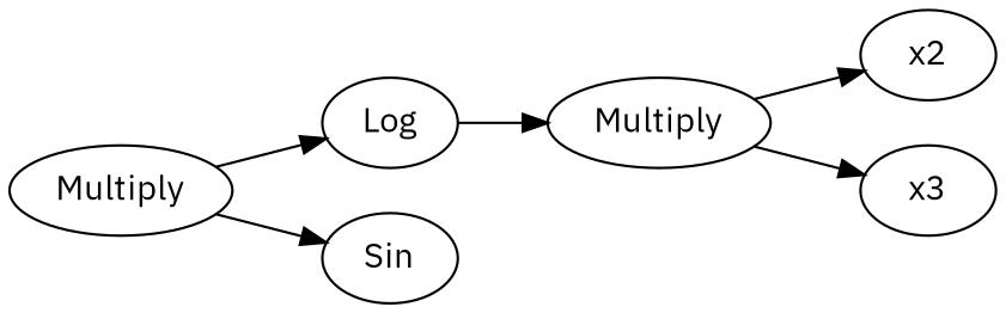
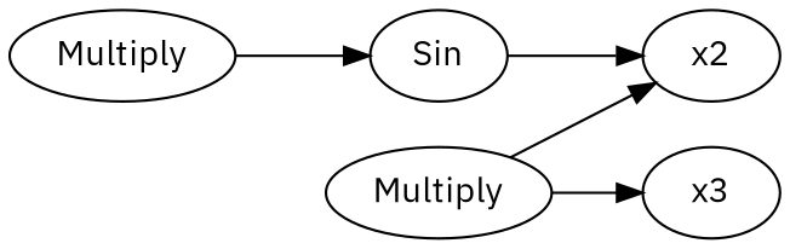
  digraph {
    fontname="IBM Plex Sans"
    rankdir=LR
    node [fontname="IBM Plex Sans"]
    edge [fontname="IBM Plex Sans"]
    n1 [label=Multiply]
-   n2 [label=Log]
    n3 [label=Sin]
    n4 [label=Multiply]
    n5 [label=x2]
    n6 [label=x3]
-   n1 -> n2
    n1 -> n3
-   n2 -> n4
+   n3 -> n5
    n4 -> n5
    n4 -> n6
  }
